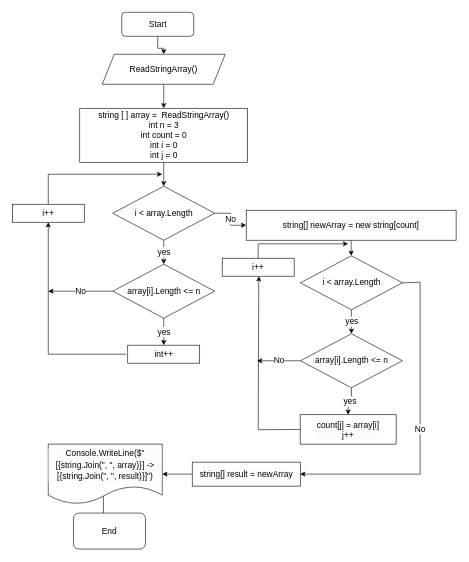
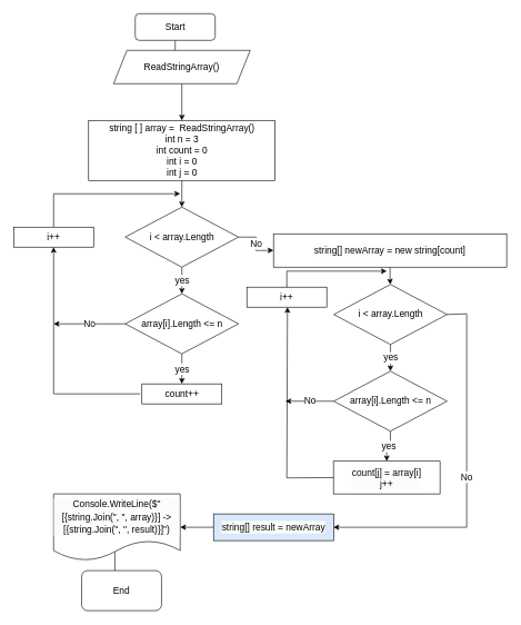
  <mxCell id="0" />
  <mxCell id="1" parent="0" />
  <mxCell id="2" value="" style="edgeStyle=orthogonalEdgeStyle;rounded=0;orthogonalLoop=1;jettySize=auto;html=1;" edge="1" parent="1" source="3" target="5"><mxGeometry relative="1" as="geometry" /></mxCell>
  <mxCell id="3" value="&lt;font style=&quot;font-size: 14px;&quot;&gt;Start&lt;/font&gt;" style="rounded=1;whiteSpace=wrap;html=1;" vertex="1" parent="1"><mxGeometry x="202.5" y="20" width="120" height="40" as="geometry" /></mxCell>
  <mxCell id="4" value="" style="edgeStyle=orthogonalEdgeStyle;rounded=0;orthogonalLoop=1;jettySize=auto;html=1;fontSize=14;" edge="1" parent="1" source="5" target="7"><mxGeometry relative="1" as="geometry" /></mxCell>
- <mxCell id="5" value="&lt;font style=&quot;font-size: 14px;&quot;&gt;ReadStringArray()&lt;br&gt;&lt;/font&gt;" style="shape=parallelogram;perimeter=parallelogramPerimeter;whiteSpace=wrap;html=1;fixedSize=1;" vertex="1" parent="1"><mxGeometry x="170" y="90" width="205" height="50" as="geometry" /></mxCell>
+ <mxCell id="5" value="&lt;font style=&quot;font-size: 14px;&quot;&gt;ReadStringArray()&lt;br&gt;&lt;/font&gt;" style="shape=parallelogram;perimeter=parallelogramPerimeter;whiteSpace=wrap;html=1;fixedSize=1;" vertex="1" parent="1"><mxGeometry x="170" y="75" width="205" height="50" as="geometry" /></mxCell>
  <mxCell id="6" value="" style="edgeStyle=orthogonalEdgeStyle;rounded=0;orthogonalLoop=1;jettySize=auto;html=1;fontSize=14;fontColor=#050505;" edge="1" parent="1" source="7" target="10"><mxGeometry relative="1" as="geometry" /></mxCell>
  <mxCell id="7" value="string [ ] array =&amp;nbsp;&amp;nbsp;ReadStringArray()&lt;br&gt;int n = 3&lt;br&gt;int count = 0&lt;br&gt;int i = 0&lt;br&gt;int j = 0" style="rounded=0;whiteSpace=wrap;html=1;fontSize=14;" vertex="1" parent="1"><mxGeometry x="132.5" y="180" width="280" height="90" as="geometry" /></mxCell>
  <mxCell id="8" value="yes" style="edgeStyle=orthogonalEdgeStyle;rounded=0;orthogonalLoop=1;jettySize=auto;html=1;fontSize=14;fontColor=#050505;" edge="1" parent="1" source="10" target="12"><mxGeometry relative="1" as="geometry" /></mxCell>
  <mxCell id="9" value="No" style="edgeStyle=orthogonalEdgeStyle;rounded=0;orthogonalLoop=1;jettySize=auto;html=1;fontSize=14;fontColor=#050505;" edge="1" parent="1" source="10" target="19"><mxGeometry relative="1" as="geometry" /></mxCell>
  <mxCell id="10" value="&lt;div style=&quot;line-height: 19px;&quot;&gt;i &amp;lt; array.Length&lt;/div&gt;" style="rhombus;whiteSpace=wrap;html=1;fontSize=14;" vertex="1" parent="1"><mxGeometry x="187.5" y="310" width="170" height="90" as="geometry" /></mxCell>
  <mxCell id="11" value="yes" style="edgeStyle=orthogonalEdgeStyle;rounded=0;orthogonalLoop=1;jettySize=auto;html=1;fontSize=14;fontColor=#050505;" edge="1" parent="1" source="12" target="13"><mxGeometry relative="1" as="geometry" /></mxCell>
  <mxCell id="12" value="&lt;div style=&quot;line-height: 19px;&quot;&gt;&lt;div style=&quot;line-height: 19px;&quot;&gt;array[i].Length &amp;lt;= n&lt;/div&gt;&lt;/div&gt;" style="rhombus;whiteSpace=wrap;html=1;fontSize=14;" vertex="1" parent="1"><mxGeometry x="187.5" y="440" width="170" height="90" as="geometry" /></mxCell>
- <mxCell id="13" value="int++&lt;br&gt;" style="rounded=0;whiteSpace=wrap;html=1;labelBackgroundColor=#FCFCFC;fontSize=14;fontColor=#050505;" vertex="1" parent="1"><mxGeometry x="212.5" y="575" width="120" height="30" as="geometry" /></mxCell>
+ <mxCell id="13" value="count++&lt;br&gt;" style="rounded=0;whiteSpace=wrap;html=1;labelBackgroundColor=#FCFCFC;fontSize=14;fontColor=#050505;" vertex="1" parent="1"><mxGeometry x="212.5" y="575" width="120" height="30" as="geometry" /></mxCell>
  <mxCell id="14" value="i++" style="rounded=0;whiteSpace=wrap;html=1;labelBackgroundColor=#FCFCFC;fontSize=14;fontColor=#050505;" vertex="1" parent="1"><mxGeometry x="20" y="340" width="120" height="30" as="geometry" /></mxCell>
  <mxCell id="15" value="" style="endArrow=classic;html=1;rounded=0;fontSize=14;fontColor=#050505;entryX=0.5;entryY=1;entryDx=0;entryDy=0;" edge="1" parent="1" target="14"><mxGeometry width="50" height="50" relative="1" as="geometry"><mxPoint x="210" y="590" as="sourcePoint" /><mxPoint x="290" y="540" as="targetPoint" /><Array as="points"><mxPoint x="80" y="590" /></Array></mxGeometry></mxCell>
  <mxCell id="16" value="No" style="endArrow=classic;html=1;rounded=0;fontSize=14;fontColor=#050505;exitX=0;exitY=0.5;exitDx=0;exitDy=0;" edge="1" parent="1" source="12"><mxGeometry width="50" height="50" relative="1" as="geometry"><mxPoint x="240" y="590" as="sourcePoint" /><mxPoint x="80" y="485" as="targetPoint" /></mxGeometry></mxCell>
  <mxCell id="17" value="" style="endArrow=classic;html=1;rounded=0;fontSize=14;fontColor=#050505;exitX=0.5;exitY=0;exitDx=0;exitDy=0;" edge="1" parent="1" source="14"><mxGeometry width="50" height="50" relative="1" as="geometry"><mxPoint x="240" y="590" as="sourcePoint" /><mxPoint x="270" y="290" as="targetPoint" /><Array as="points"><mxPoint x="80" y="290" /></Array></mxGeometry></mxCell>
  <mxCell id="18" value="" style="edgeStyle=orthogonalEdgeStyle;rounded=0;orthogonalLoop=1;jettySize=auto;html=1;fontSize=14;fontColor=#050505;" edge="1" parent="1" source="19" target="21"><mxGeometry relative="1" as="geometry" /></mxCell>
  <mxCell id="19" value="&lt;div style=&quot;line-height: 19px;&quot;&gt;string[] newArray = new string[count]&lt;/div&gt;" style="rounded=0;whiteSpace=wrap;html=1;labelBackgroundColor=#FCFCFC;fontSize=14;fontColor=#050505;" vertex="1" parent="1"><mxGeometry x="410" y="350" width="350" height="50" as="geometry" /></mxCell>
  <mxCell id="20" value="yes" style="edgeStyle=orthogonalEdgeStyle;rounded=0;orthogonalLoop=1;jettySize=auto;html=1;fontSize=14;fontColor=#050505;" edge="1" parent="1" source="21" target="23"><mxGeometry relative="1" as="geometry" /></mxCell>
  <mxCell id="21" value="&lt;div style=&quot;line-height: 19px;&quot;&gt;i &amp;lt; array.Length&lt;/div&gt;" style="rhombus;whiteSpace=wrap;html=1;fontSize=14;" vertex="1" parent="1"><mxGeometry x="500.5" y="426" width="170" height="90" as="geometry" /></mxCell>
  <mxCell id="22" value="yes" style="edgeStyle=orthogonalEdgeStyle;rounded=0;orthogonalLoop=1;jettySize=auto;html=1;fontSize=14;fontColor=#050505;" edge="1" parent="1" source="23" target="24"><mxGeometry relative="1" as="geometry" /></mxCell>
  <mxCell id="23" value="&lt;div style=&quot;line-height: 19px;&quot;&gt;&lt;div style=&quot;line-height: 19px;&quot;&gt;array[i].Length &amp;lt;= n&lt;/div&gt;&lt;/div&gt;" style="rhombus;whiteSpace=wrap;html=1;fontSize=14;" vertex="1" parent="1"><mxGeometry x="500.5" y="556" width="170" height="90" as="geometry" /></mxCell>
  <mxCell id="24" value="count[j] = array[i]&lt;br&gt;j++" style="rounded=0;whiteSpace=wrap;html=1;labelBackgroundColor=#FCFCFC;fontSize=14;fontColor=#050505;" vertex="1" parent="1"><mxGeometry x="500" y="691" width="160" height="49" as="geometry" /></mxCell>
  <mxCell id="25" value="i++" style="rounded=0;whiteSpace=wrap;html=1;labelBackgroundColor=#FCFCFC;fontSize=14;fontColor=#050505;" vertex="1" parent="1"><mxGeometry x="370" y="430" width="120" height="30" as="geometry" /></mxCell>
  <mxCell id="26" value="" style="endArrow=classic;html=1;rounded=0;fontSize=14;fontColor=#050505;entryX=0.5;entryY=1;entryDx=0;entryDy=0;exitX=0;exitY=0.5;exitDx=0;exitDy=0;" edge="1" parent="1" source="24"><mxGeometry width="50" height="50" relative="1" as="geometry"><mxPoint x="524" y="706" as="sourcePoint" /><mxPoint x="431" y="460" as="targetPoint" /><Array as="points"><mxPoint x="430" y="716" /></Array></mxGeometry></mxCell>
  <mxCell id="27" value="No" style="endArrow=classic;html=1;rounded=0;fontSize=14;fontColor=#050505;exitX=0;exitY=0.5;exitDx=0;exitDy=0;" edge="1" parent="1" source="23"><mxGeometry width="50" height="50" relative="1" as="geometry"><mxPoint x="553" y="706" as="sourcePoint" /><mxPoint x="428" y="601" as="targetPoint" /></mxGeometry></mxCell>
  <mxCell id="28" value="" style="endArrow=classic;html=1;rounded=0;fontSize=14;fontColor=#050505;exitX=0.5;exitY=0;exitDx=0;exitDy=0;" edge="1" parent="1" source="25"><mxGeometry width="50" height="50" relative="1" as="geometry"><mxPoint x="428" y="430" as="sourcePoint" /><mxPoint x="580" y="406" as="targetPoint" /><Array as="points"><mxPoint x="430" y="406" /></Array></mxGeometry></mxCell>
  <mxCell id="29" style="edgeStyle=orthogonalEdgeStyle;rounded=0;orthogonalLoop=1;jettySize=auto;html=1;exitX=0.5;exitY=1;exitDx=0;exitDy=0;fontSize=14;fontColor=#050505;" edge="1" parent="1" source="24" target="24"><mxGeometry relative="1" as="geometry" /></mxCell>
  <mxCell id="30" value="No" style="endArrow=classic;html=1;rounded=0;fontSize=14;fontColor=#050505;exitX=1;exitY=0.5;exitDx=0;exitDy=0;" edge="1" parent="1" source="21"><mxGeometry width="50" height="50" relative="1" as="geometry"><mxPoint x="390" y="480" as="sourcePoint" /><mxPoint x="500" y="790" as="targetPoint" /><Array as="points"><mxPoint x="700" y="470" /><mxPoint x="700" y="790" /></Array></mxGeometry></mxCell>
  <mxCell id="31" value="" style="edgeStyle=orthogonalEdgeStyle;rounded=0;orthogonalLoop=1;jettySize=auto;html=1;fontSize=14;fontColor=#050505;" edge="1" parent="1" source="32" target="34"><mxGeometry relative="1" as="geometry" /></mxCell>
- <mxCell id="32" value="&lt;div style=&quot;line-height: 19px;&quot;&gt;&lt;div style=&quot;line-height: 19px;&quot;&gt;string[] result = newArray&lt;/div&gt;&lt;/div&gt;" style="rounded=0;whiteSpace=wrap;html=1;labelBackgroundColor=#FCFCFC;fontSize=14;fontColor=#050505;" vertex="1" parent="1"><mxGeometry x="320" y="770" width="180.5" height="40" as="geometry" /></mxCell>
+ <mxCell id="32" value="&lt;div style=&quot;line-height: 19px;&quot;&gt;&lt;div style=&quot;line-height: 19px;&quot;&gt;string[] result = newArray&lt;/div&gt;&lt;/div&gt;" style="rounded=0;whiteSpace=wrap;html=1;labelBackgroundColor=#FCFCFC;fontSize=14;fontColor=#050505;fillColor=#dae8fc;" vertex="1" parent="1"><mxGeometry x="320" y="770" width="180.5" height="40" as="geometry" /></mxCell>
  <mxCell id="33" value="" style="edgeStyle=orthogonalEdgeStyle;rounded=0;orthogonalLoop=1;jettySize=auto;html=1;fontSize=14;fontColor=#050505;exitX=0.484;exitY=0.87;exitDx=0;exitDy=0;exitPerimeter=0;" edge="1" parent="1" source="34" target="35"><mxGeometry relative="1" as="geometry" /></mxCell>
  <mxCell id="34" value="&lt;div style=&quot;line-height: 19px;&quot;&gt;Console.WriteLine($&quot;[{string.Join(&quot;, &quot;, array)}] -&amp;gt; [{string.Join(&quot;, &quot;, result)}]&quot;)&lt;/div&gt;" style="shape=document;whiteSpace=wrap;html=1;boundedLbl=1;labelBackgroundColor=#FCFCFC;fontSize=14;fontColor=#050505;" vertex="1" parent="1"><mxGeometry x="80" y="740" width="190" height="100" as="geometry" /></mxCell>
  <mxCell id="35" value="End" style="rounded=1;whiteSpace=wrap;html=1;labelBackgroundColor=#FCFCFC;fontSize=14;fontColor=#050505;" vertex="1" parent="1"><mxGeometry x="122" y="855" width="120" height="60" as="geometry" /></mxCell>
